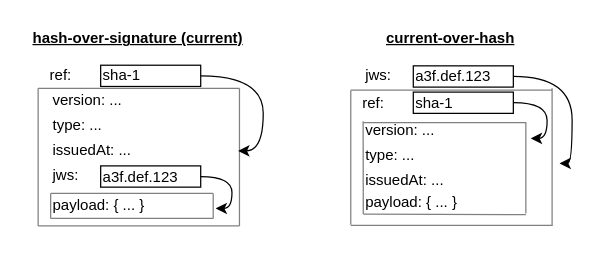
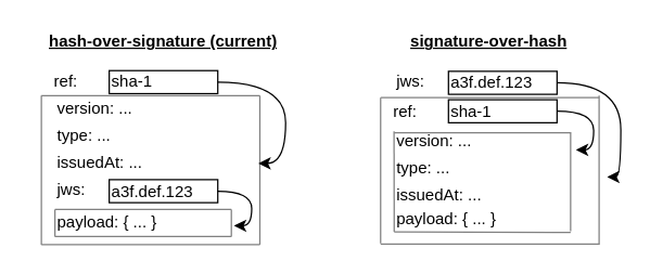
  <mxCell id="0" />
  <mxCell id="1" parent="0" />
  <mxCell id="2" value="ref:&amp;nbsp;" style="text;html=1;strokeColor=none;fillColor=none;align=center;verticalAlign=middle;whiteSpace=wrap;rounded=0;" vertex="1" parent="1"><mxGeometry x="30" y="50" width="40" height="20" as="geometry" /></mxCell>
  <mxCell id="3" value="version: ..." style="text;html=1;strokeColor=none;fillColor=none;align=left;verticalAlign=middle;whiteSpace=wrap;rounded=0;" vertex="1" parent="1"><mxGeometry x="40" y="70" width="120" height="20" as="geometry" /></mxCell>
  <mxCell id="4" value="type: ..." style="text;html=1;strokeColor=none;fillColor=none;align=left;verticalAlign=middle;whiteSpace=wrap;rounded=0;" vertex="1" parent="1"><mxGeometry x="40" y="90" width="120" height="20" as="geometry" /></mxCell>
  <mxCell id="5" value="issuedAt: ..." style="text;html=1;strokeColor=none;fillColor=none;align=left;verticalAlign=middle;whiteSpace=wrap;rounded=0;" vertex="1" parent="1"><mxGeometry x="40" y="110" width="120" height="20" as="geometry" /></mxCell>
  <mxCell id="6" value="jws:" style="text;html=1;strokeColor=none;fillColor=none;align=left;verticalAlign=middle;whiteSpace=wrap;rounded=0;" vertex="1" parent="1"><mxGeometry x="40" y="130" width="120" height="20" as="geometry" /></mxCell>
  <mxCell id="7" value="payload: { ... }" style="text;html=1;strokeColor=none;fillColor=none;align=left;verticalAlign=middle;whiteSpace=wrap;rounded=0;" vertex="1" parent="1"><mxGeometry x="40" y="154" width="120" height="20" as="geometry" /></mxCell>
  <mxCell id="8" value="&lt;span&gt;a3f.def.123&lt;/span&gt;" style="rounded=0;whiteSpace=wrap;html=1;align=left;" vertex="1" parent="1"><mxGeometry x="80" y="132" width="80" height="17" as="geometry" /></mxCell>
  <mxCell id="9" value="&lt;span&gt;sha-1&lt;/span&gt;" style="rounded=0;whiteSpace=wrap;html=1;align=left;" vertex="1" parent="1"><mxGeometry x="80" y="51.5" width="80" height="17" as="geometry" /></mxCell>
  <mxCell id="10" value="" style="endArrow=none;html=1;strokeColor=#808080;" edge="1" parent="1"><mxGeometry width="50" height="50" relative="1" as="geometry"><mxPoint x="170" y="174" as="sourcePoint" /><mxPoint x="170" y="154" as="targetPoint" /><Array as="points"><mxPoint x="170" y="164" /></Array></mxGeometry></mxCell>
  <mxCell id="11" value="" style="endArrow=none;html=1;exitX=0;exitY=1;exitDx=0;exitDy=0;strokeColor=#808080;" edge="1" parent="1" source="7"><mxGeometry width="50" height="50" relative="1" as="geometry"><mxPoint x="180" y="184" as="sourcePoint" /><mxPoint x="170" y="174" as="targetPoint" /><Array as="points" /></mxGeometry></mxCell>
  <mxCell id="12" value="" style="endArrow=none;html=1;exitX=0;exitY=0;exitDx=0;exitDy=0;strokeColor=#808080;" edge="1" parent="1" source="7"><mxGeometry width="50" height="50" relative="1" as="geometry"><mxPoint x="160" y="154" as="sourcePoint" /><mxPoint x="170" y="154" as="targetPoint" /><Array as="points" /></mxGeometry></mxCell>
  <mxCell id="13" value="" style="endArrow=classic;html=1;exitX=1;exitY=0.5;exitDx=0;exitDy=0;edgeStyle=orthogonalEdgeStyle;curved=1;" edge="1" parent="1" source="8"><mxGeometry width="50" height="50" relative="1" as="geometry"><mxPoint x="160" y="200" as="sourcePoint" /><mxPoint x="172" y="166" as="targetPoint" /><Array as="points"><mxPoint x="185" y="141" /><mxPoint x="185" y="166" /></Array></mxGeometry></mxCell>
  <mxCell id="14" value="" style="endArrow=none;html=1;strokeColor=#808080;" edge="1" parent="1"><mxGeometry width="50" height="50" relative="1" as="geometry"><mxPoint x="191" y="180" as="sourcePoint" /><mxPoint x="191" y="70" as="targetPoint" /><Array as="points"><mxPoint x="191" y="170" /></Array></mxGeometry></mxCell>
  <mxCell id="15" value="" style="endArrow=none;html=1;strokeColor=#808080;" edge="1" parent="1"><mxGeometry width="50" height="50" relative="1" as="geometry"><mxPoint x="30" y="180" as="sourcePoint" /><mxPoint x="191" y="180" as="targetPoint" /><Array as="points" /></mxGeometry></mxCell>
  <mxCell id="16" value="" style="endArrow=none;html=1;exitX=0;exitY=1;exitDx=0;exitDy=0;strokeColor=#808080;" edge="1" parent="1" source="2"><mxGeometry width="50" height="50" relative="1" as="geometry"><mxPoint x="181" y="70" as="sourcePoint" /><mxPoint x="191" y="70" as="targetPoint" /><Array as="points" /></mxGeometry></mxCell>
  <mxCell id="17" value="" style="endArrow=classic;html=1;exitX=1;exitY=0.5;exitDx=0;exitDy=0;edgeStyle=orthogonalEdgeStyle;curved=1;" edge="1" parent="1"><mxGeometry width="50" height="50" relative="1" as="geometry"><mxPoint x="160" y="60" as="sourcePoint" /><mxPoint x="190" y="120" as="targetPoint" /><Array as="points"><mxPoint x="210" y="60" /><mxPoint x="210" y="120" /></Array></mxGeometry></mxCell>
  <mxCell id="18" value="" style="endArrow=none;html=1;strokeColor=#808080;entryX=0;entryY=1;entryDx=0;entryDy=0;" edge="1" parent="1" target="2"><mxGeometry width="50" height="50" relative="1" as="geometry"><mxPoint x="30" y="180" as="sourcePoint" /><mxPoint x="20" y="70" as="targetPoint" /></mxGeometry></mxCell>
  <mxCell id="19" value="" style="endArrow=none;html=1;strokeColor=#808080;entryX=0;entryY=0;entryDx=0;entryDy=0;exitX=0;exitY=1;exitDx=0;exitDy=0;" edge="1" parent="1" source="7" target="7"><mxGeometry width="50" height="50" relative="1" as="geometry"><mxPoint x="180" y="184" as="sourcePoint" /><mxPoint x="180" y="164" as="targetPoint" /></mxGeometry></mxCell>
  <mxCell id="20" value="ref:&amp;nbsp;" style="text;html=1;strokeColor=none;fillColor=none;align=center;verticalAlign=middle;whiteSpace=wrap;rounded=0;" vertex="1" parent="1"><mxGeometry x="280" y="71.5" width="40" height="20" as="geometry" /></mxCell>
  <mxCell id="21" value="version: ..." style="text;html=1;strokeColor=none;fillColor=none;align=left;verticalAlign=middle;whiteSpace=wrap;rounded=0;" vertex="1" parent="1"><mxGeometry x="290" y="93.5" width="120" height="20" as="geometry" /></mxCell>
  <mxCell id="22" value="type: ..." style="text;html=1;strokeColor=none;fillColor=none;align=left;verticalAlign=middle;whiteSpace=wrap;rounded=0;" vertex="1" parent="1"><mxGeometry x="290" y="113.5" width="120" height="20" as="geometry" /></mxCell>
  <mxCell id="23" value="issuedAt: ..." style="text;html=1;strokeColor=none;fillColor=none;align=left;verticalAlign=middle;whiteSpace=wrap;rounded=0;" vertex="1" parent="1"><mxGeometry x="290" y="133.5" width="120" height="20" as="geometry" /></mxCell>
  <mxCell id="24" value="jws:" style="text;html=1;strokeColor=none;fillColor=none;align=left;verticalAlign=middle;whiteSpace=wrap;rounded=0;" vertex="1" parent="1"><mxGeometry x="290" y="50" width="120" height="20" as="geometry" /></mxCell>
  <mxCell id="25" value="payload: { ... }" style="text;html=1;strokeColor=none;fillColor=none;align=left;verticalAlign=middle;whiteSpace=wrap;rounded=0;" vertex="1" parent="1"><mxGeometry x="290" y="150.5" width="120" height="20" as="geometry" /></mxCell>
  <mxCell id="26" value="a3f.def.123" style="rounded=0;whiteSpace=wrap;html=1;align=left;" vertex="1" parent="1"><mxGeometry x="330" y="52" width="80" height="17" as="geometry" /></mxCell>
  <mxCell id="27" value="sha-1" style="rounded=0;whiteSpace=wrap;html=1;align=left;" vertex="1" parent="1"><mxGeometry x="330" y="73" width="80" height="17" as="geometry" /></mxCell>
  <mxCell id="28" value="" style="endArrow=none;html=1;strokeColor=#808080;" edge="1" parent="1"><mxGeometry width="50" height="50" relative="1" as="geometry"><mxPoint x="420" y="170" as="sourcePoint" /><mxPoint x="420" y="97" as="targetPoint" /><Array as="points" /></mxGeometry></mxCell>
  <mxCell id="29" value="" style="endArrow=none;html=1;exitX=0;exitY=1;exitDx=0;exitDy=0;strokeColor=#808080;" edge="1" parent="1" source="25"><mxGeometry width="50" height="50" relative="1" as="geometry"><mxPoint x="430" y="205.5" as="sourcePoint" /><mxPoint x="420" y="171" as="targetPoint" /><Array as="points" /></mxGeometry></mxCell>
  <mxCell id="30" value="" style="endArrow=none;html=1;exitX=0;exitY=0;exitDx=0;exitDy=0;strokeColor=#808080;" edge="1" parent="1"><mxGeometry width="50" height="50" relative="1" as="geometry"><mxPoint x="290" y="97.5" as="sourcePoint" /><mxPoint x="420" y="97.5" as="targetPoint" /><Array as="points" /></mxGeometry></mxCell>
  <mxCell id="31" value="" style="endArrow=classic;html=1;exitX=1;exitY=0.5;exitDx=0;exitDy=0;edgeStyle=orthogonalEdgeStyle;curved=1;" edge="1" parent="1" source="26"><mxGeometry width="50" height="50" relative="1" as="geometry"><mxPoint x="410" y="221.5" as="sourcePoint" /><mxPoint x="447" y="130" as="targetPoint" /><Array as="points"><mxPoint x="457" y="60" /><mxPoint x="457" y="130" /></Array></mxGeometry></mxCell>
  <mxCell id="32" value="" style="endArrow=none;html=1;strokeColor=#808080;" edge="1" parent="1"><mxGeometry width="50" height="50" relative="1" as="geometry"><mxPoint x="441" y="180" as="sourcePoint" /><mxPoint x="441" y="70" as="targetPoint" /><Array as="points" /></mxGeometry></mxCell>
  <mxCell id="33" value="" style="endArrow=none;html=1;strokeColor=#808080;" edge="1" parent="1"><mxGeometry width="50" height="50" relative="1" as="geometry"><mxPoint x="280" y="179.5" as="sourcePoint" /><mxPoint x="441" y="179.5" as="targetPoint" /><Array as="points" /></mxGeometry></mxCell>
  <mxCell id="34" value="" style="endArrow=none;html=1;exitX=0;exitY=1;exitDx=0;exitDy=0;strokeColor=#808080;" edge="1" parent="1"><mxGeometry width="50" height="50" relative="1" as="geometry"><mxPoint x="280" y="71.5" as="sourcePoint" /><mxPoint x="441" y="71.5" as="targetPoint" /><Array as="points" /></mxGeometry></mxCell>
  <mxCell id="35" value="" style="endArrow=classic;html=1;exitX=1;exitY=0.5;exitDx=0;exitDy=0;edgeStyle=orthogonalEdgeStyle;curved=1;" edge="1" parent="1"><mxGeometry width="50" height="50" relative="1" as="geometry"><mxPoint x="410" y="81.5" as="sourcePoint" /><mxPoint x="424" y="110" as="targetPoint" /><Array as="points"><mxPoint x="437" y="82" /><mxPoint x="437" y="110" /></Array></mxGeometry></mxCell>
  <mxCell id="36" value="" style="endArrow=none;html=1;strokeColor=#808080;entryX=0;entryY=0;entryDx=0;entryDy=0;" edge="1" parent="1" target="20"><mxGeometry width="50" height="50" relative="1" as="geometry"><mxPoint x="280" y="179" as="sourcePoint" /><mxPoint x="270" y="91.5" as="targetPoint" /></mxGeometry></mxCell>
  <mxCell id="37" value="" style="endArrow=none;html=1;strokeColor=#808080;entryX=-0.001;entryY=0.144;entryDx=0;entryDy=0;exitX=0;exitY=1;exitDx=0;exitDy=0;entryPerimeter=0;" edge="1" parent="1" source="25" target="21"><mxGeometry width="50" height="50" relative="1" as="geometry"><mxPoint x="430" y="205.5" as="sourcePoint" /><mxPoint x="430" y="185.5" as="targetPoint" /></mxGeometry></mxCell>
- <mxCell id="38" value="hash-over-signature (current)" style="text;html=1;strokeColor=none;fillColor=none;align=center;verticalAlign=middle;whiteSpace=wrap;rounded=0;fontStyle=5" vertex="1" parent="1"><mxGeometry x="10" y="20" width="200" height="20" as="geometry" /></mxCell>
- <mxCell id="39" value="&lt;b&gt;current-over-hash&lt;/b&gt;" style="text;html=1;strokeColor=none;fillColor=none;align=center;verticalAlign=middle;whiteSpace=wrap;rounded=0;fontStyle=4" vertex="1" parent="1"><mxGeometry x="280" y="20" width="160" height="20" as="geometry" /></mxCell>
+ <mxCell id="38" value="hash-over-signature (current)" style="text;html=1;strokeColor=none;fillColor=none;align=center;verticalAlign=middle;whiteSpace=wrap;rounded=0;fontStyle=5" vertex="1" parent="1"><mxGeometry x="20" y="20" width="200" height="20" as="geometry" /></mxCell>
+ <mxCell id="39" value="&lt;b&gt;signature-over-hash&lt;/b&gt;" style="text;html=1;strokeColor=none;fillColor=none;align=center;verticalAlign=middle;whiteSpace=wrap;rounded=0;fontStyle=4" vertex="1" parent="1"><mxGeometry x="280" y="20" width="160" height="20" as="geometry" /></mxCell>
